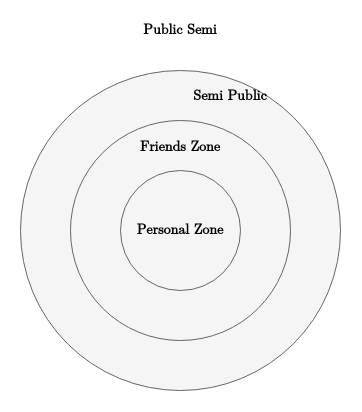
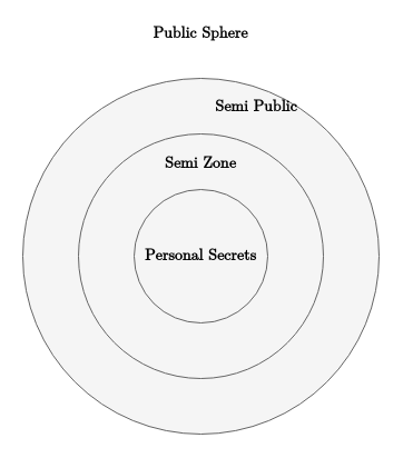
  <mxCell id="0" />
  <mxCell id="1" parent="0" />
  <mxCell id="2" value="" style="ellipse;whiteSpace=wrap;html=1;aspect=fixed;fillColor=#f5f5f5;strokeColor=#666666;fontColor=#333333;" vertex="1" parent="1"><mxGeometry x="20" y="70" width="320" height="320" as="geometry" /></mxCell>
  <mxCell id="3" value="" style="ellipse;whiteSpace=wrap;html=1;aspect=fixed;fillColor=#f5f5f5;strokeColor=#666666;fontColor=#333333;" vertex="1" parent="1"><mxGeometry x="70" y="120" width="220" height="220" as="geometry" /></mxCell>
  <mxCell id="4" value="" style="ellipse;whiteSpace=wrap;html=1;aspect=fixed;fillColor=#f5f5f5;strokeColor=#666666;fontColor=#333333;" vertex="1" parent="1"><mxGeometry x="120" y="170" width="120" height="120" as="geometry" /></mxCell>
- <mxCell id="5" value="Public Semi" style="text;html=1;strokeColor=none;fillColor=none;align=center;verticalAlign=middle;whiteSpace=wrap;rounded=0;fontFamily=Latin Modern Math;fontSize=14;fontStyle=1" vertex="1" parent="1"><mxGeometry x="120" y="20" width="120" height="20" as="geometry" /></mxCell>
+ <mxCell id="5" value="Public Sphere" style="text;html=1;strokeColor=none;fillColor=none;align=center;verticalAlign=middle;whiteSpace=wrap;rounded=0;fontFamily=Latin Modern Math;fontSize=14;fontStyle=1" vertex="1" parent="1"><mxGeometry x="120" y="20" width="120" height="20" as="geometry" /></mxCell>
  <mxCell id="6" value="Semi Public" style="text;html=1;strokeColor=none;fillColor=none;align=center;verticalAlign=middle;whiteSpace=wrap;rounded=0;fontFamily=Latin Modern Math;fontSize=14;fontStyle=1" vertex="1" parent="1"><mxGeometry x="170" y="86" width="120" height="20" as="geometry" /></mxCell>
- <mxCell id="7" value="Friends Zone" style="text;html=1;strokeColor=none;fillColor=none;align=center;verticalAlign=middle;whiteSpace=wrap;rounded=0;fontFamily=Latin Modern Math;fontSize=14;fontStyle=1" vertex="1" parent="1"><mxGeometry x="120" y="137" width="120" height="20" as="geometry" /></mxCell>
- <mxCell id="8" value="Personal Zone" style="text;html=1;strokeColor=none;fillColor=none;align=center;verticalAlign=middle;whiteSpace=wrap;rounded=0;fontFamily=Latin Modern Math;fontSize=14;fontStyle=1" vertex="1" parent="1"><mxGeometry x="120" y="220" width="120" height="20" as="geometry" /></mxCell>
+ <mxCell id="7" value="Semi Zone" style="text;html=1;strokeColor=none;fillColor=none;align=center;verticalAlign=middle;whiteSpace=wrap;rounded=0;fontFamily=Latin Modern Math;fontSize=14;fontStyle=1" vertex="1" parent="1"><mxGeometry x="120" y="137" width="120" height="20" as="geometry" /></mxCell>
+ <mxCell id="8" value="Personal Secrets" style="text;html=1;strokeColor=none;fillColor=none;align=center;verticalAlign=middle;whiteSpace=wrap;rounded=0;fontFamily=Latin Modern Math;fontSize=14;fontStyle=1" vertex="1" parent="1"><mxGeometry x="120" y="220" width="120" height="20" as="geometry" /></mxCell>
